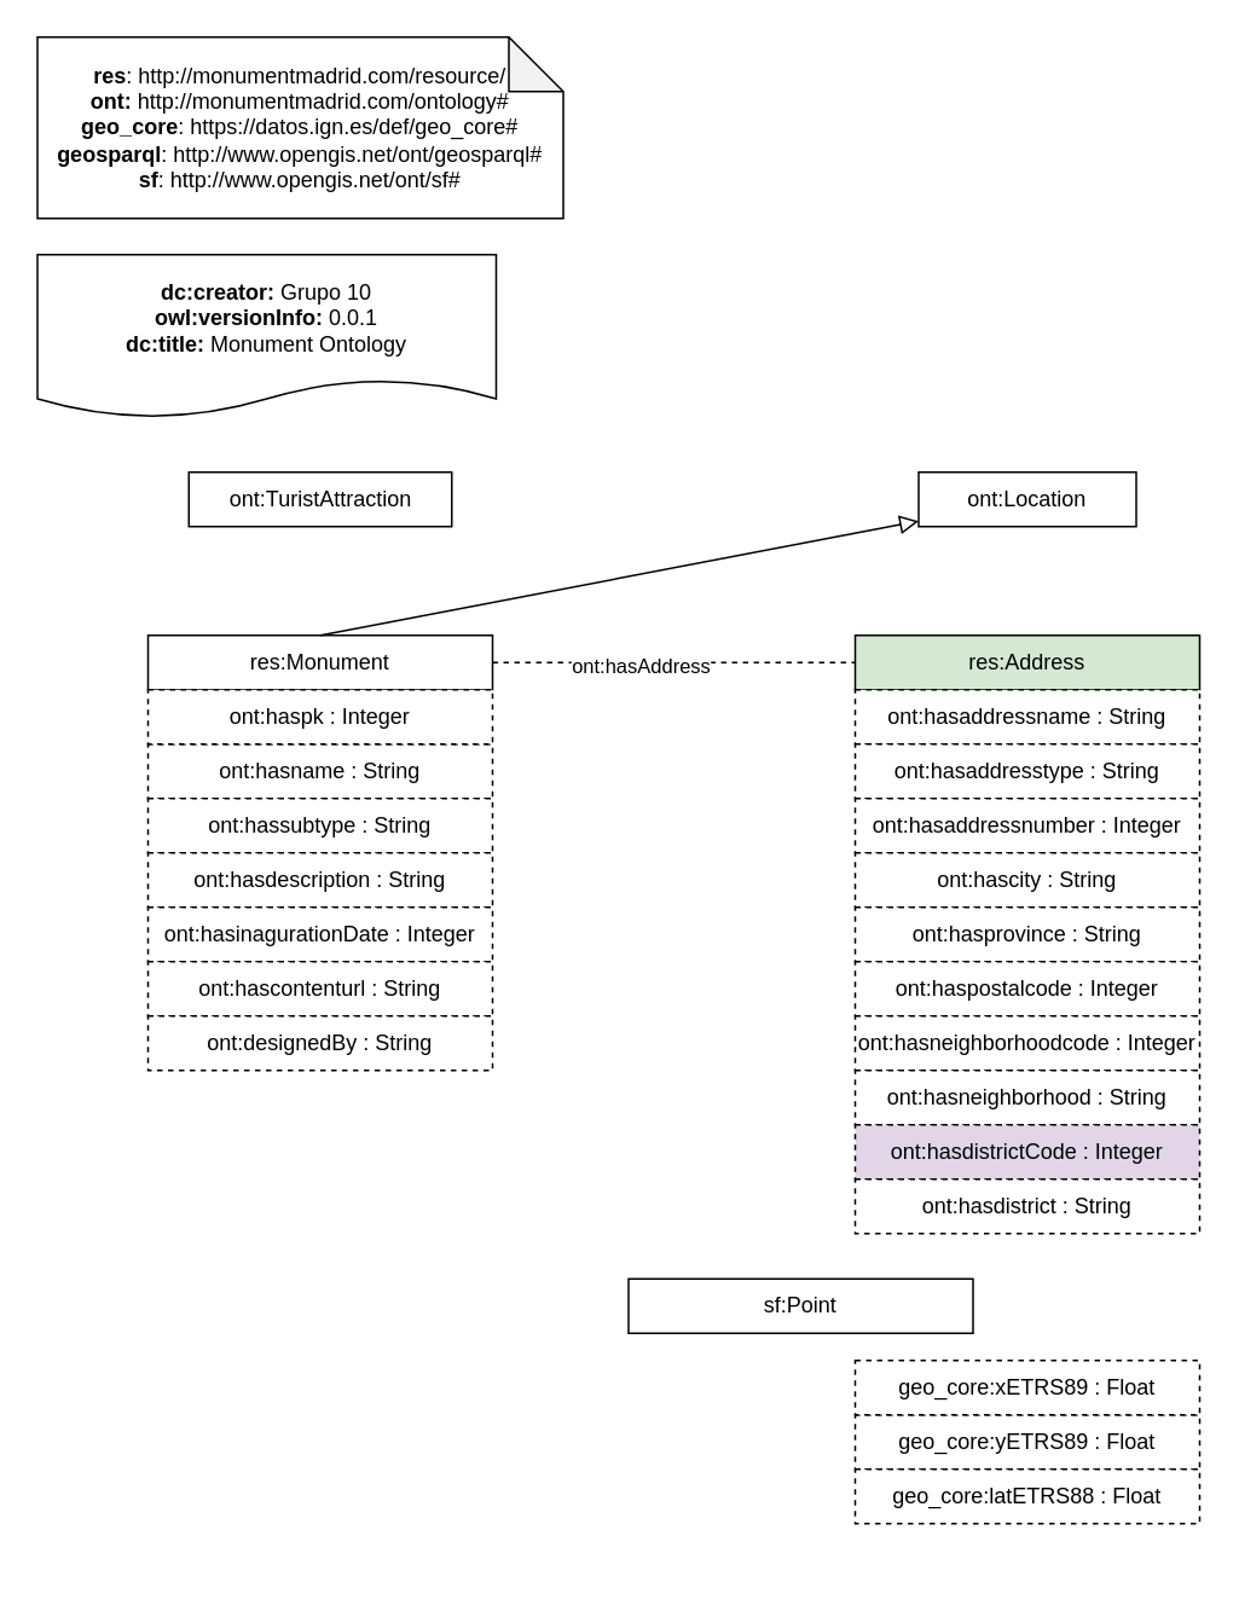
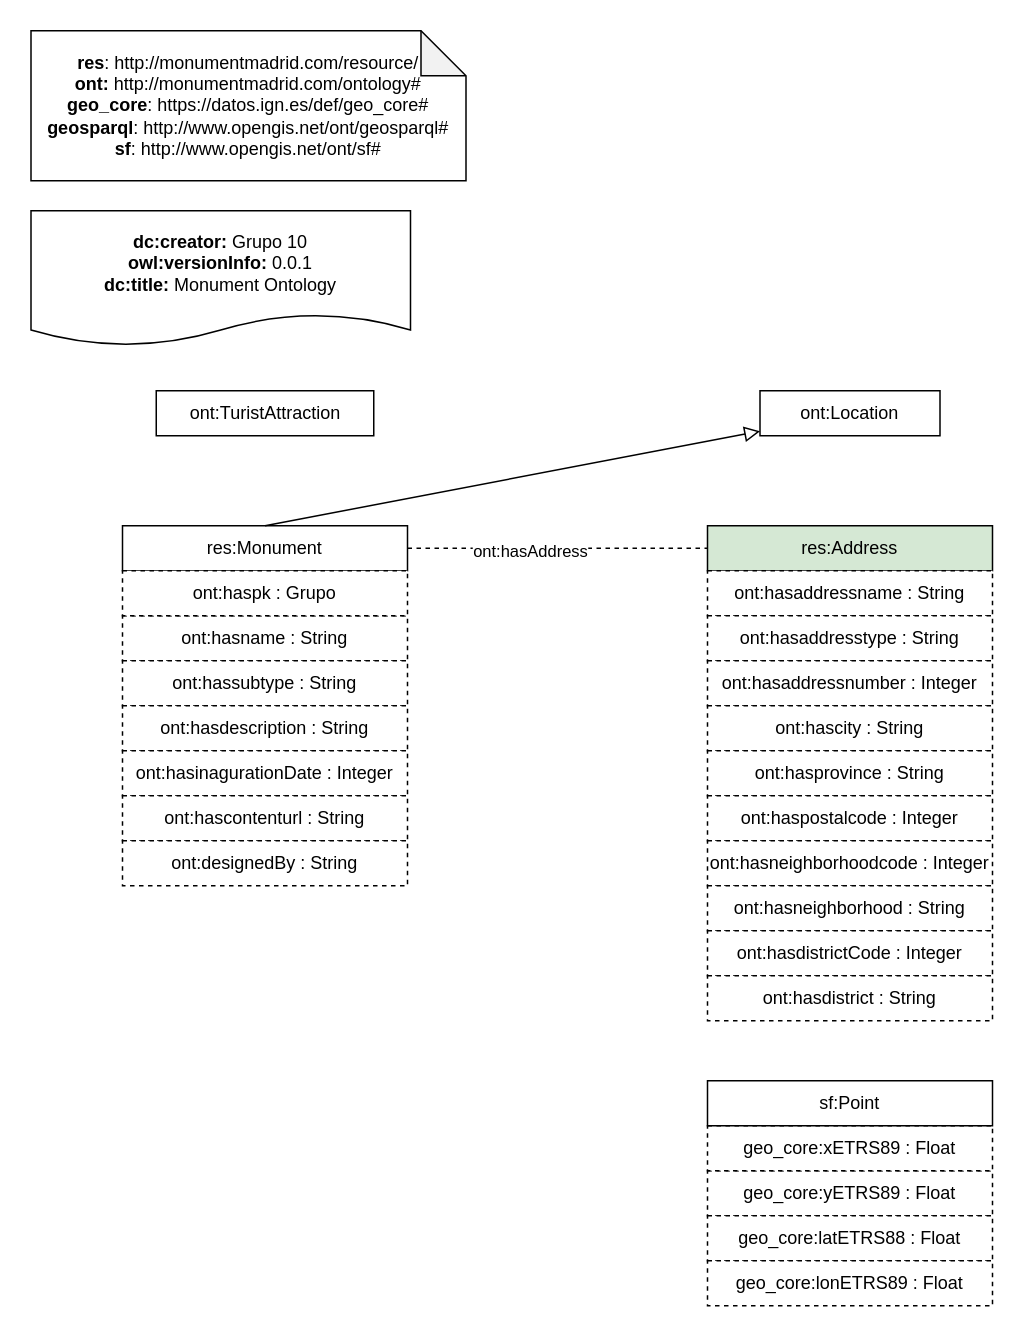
  <mxCell id="0" />
  <mxCell id="1" parent="0" />
  <mxCell id="2" value="&lt;div&gt;&lt;b&gt;res&lt;/b&gt;: http://monumentmadrid.com/resource/&lt;/div&gt;&lt;div&gt;&lt;b&gt;ont:&lt;/b&gt; http://monumentmadrid.com/ontology#&lt;br&gt;&lt;/div&gt;&lt;div&gt;&lt;div&gt;&lt;b&gt;geo_core&lt;/b&gt;: https://datos.ign.es/def/geo_core#&lt;/div&gt;&lt;div&gt;&lt;b&gt;geosparql&lt;/b&gt;: http://www.opengis.net/ont/geosparql#&lt;/div&gt;&lt;div&gt;&lt;b&gt;sf&lt;/b&gt;: http://www.opengis.net/ont/sf#&lt;/div&gt;&lt;/div&gt;" style="shape=note;whiteSpace=wrap;html=1;backgroundOutline=1;darkOpacity=0.05;" parent="1" vertex="1"><mxGeometry x="20" y="20" width="290" height="100" as="geometry" /></mxCell>
  <mxCell id="3" value="&lt;div&gt;&lt;b&gt;dc:creator:&lt;/b&gt;&amp;nbsp;Grupo 10&lt;/div&gt;&lt;div&gt;&lt;b&gt;owl:versionInfo:&lt;/b&gt; 0.0.1&lt;/div&gt;&lt;div&gt;&lt;b&gt;dc:title:&lt;/b&gt;&amp;nbsp;Monument Ontology&lt;/div&gt;" style="shape=document;whiteSpace=wrap;html=1;boundedLbl=1;labelBackgroundColor=#ffffff;strokeColor=#000000;fontSize=12;fontColor=#000000;size=0.233;" parent="1" vertex="1"><mxGeometry x="20" y="140" width="253" height="90" as="geometry" /></mxCell>
  <mxCell id="4" value="res:Monument" style="rounded=0;whiteSpace=wrap;html=1;snapToPoint=1;points=[[0.1,0],[0.2,0],[0.3,0],[0.4,0],[0.5,0],[0.6,0],[0.7,0],[0.8,0],[0.9,0],[0,0.1],[0,0.3],[0,0.5],[0,0.7],[0,0.9],[0.1,1],[0.2,1],[0.3,1],[0.4,1],[0.5,1],[0.6,1],[0.7,1],[0.8,1],[0.9,1],[1,0.1],[1,0.3],[1,0.5],[1,0.7],[1,0.9]];" parent="1" vertex="1"><mxGeometry x="81" y="350" width="190" height="30" as="geometry" /></mxCell>
  <mxCell id="5" value="ont:hasname : String" style="rounded=0;whiteSpace=wrap;html=1;snapToPoint=1;points=[[0.1,0],[0.2,0],[0.3,0],[0.4,0],[0.5,0],[0.6,0],[0.7,0],[0.8,0],[0.9,0],[0,0.1],[0,0.3],[0,0.5],[0,0.7],[0,0.9],[0.1,1],[0.2,1],[0.3,1],[0.4,1],[0.5,1],[0.6,1],[0.7,1],[0.8,1],[0.9,1],[1,0.1],[1,0.3],[1,0.5],[1,0.7],[1,0.9]];dashed=1;" parent="1" vertex="1"><mxGeometry x="81" y="410" width="190" height="30" as="geometry" /></mxCell>
  <mxCell id="6" value="ont:hassubtype : String" style="rounded=0;whiteSpace=wrap;html=1;snapToPoint=1;points=[[0.1,0],[0.2,0],[0.3,0],[0.4,0],[0.5,0],[0.6,0],[0.7,0],[0.8,0],[0.9,0],[0,0.1],[0,0.3],[0,0.5],[0,0.7],[0,0.9],[0.1,1],[0.2,1],[0.3,1],[0.4,1],[0.5,1],[0.6,1],[0.7,1],[0.8,1],[0.9,1],[1,0.1],[1,0.3],[1,0.5],[1,0.7],[1,0.9]];dashed=1;" parent="1" vertex="1"><mxGeometry x="81" y="440" width="190" height="30" as="geometry" /></mxCell>
  <mxCell id="7" value="ont:hasdescription : String" style="rounded=0;whiteSpace=wrap;html=1;snapToPoint=1;points=[[0.1,0],[0.2,0],[0.3,0],[0.4,0],[0.5,0],[0.6,0],[0.7,0],[0.8,0],[0.9,0],[0,0.1],[0,0.3],[0,0.5],[0,0.7],[0,0.9],[0.1,1],[0.2,1],[0.3,1],[0.4,1],[0.5,1],[0.6,1],[0.7,1],[0.8,1],[0.9,1],[1,0.1],[1,0.3],[1,0.5],[1,0.7],[1,0.9]];dashed=1;" parent="1" vertex="1"><mxGeometry x="81" y="470" width="190" height="30" as="geometry" /></mxCell>
  <mxCell id="8" value="ont:hasinagurationDate : Integer" style="rounded=0;whiteSpace=wrap;html=1;snapToPoint=1;points=[[0.1,0],[0.2,0],[0.3,0],[0.4,0],[0.5,0],[0.6,0],[0.7,0],[0.8,0],[0.9,0],[0,0.1],[0,0.3],[0,0.5],[0,0.7],[0,0.9],[0.1,1],[0.2,1],[0.3,1],[0.4,1],[0.5,1],[0.6,1],[0.7,1],[0.8,1],[0.9,1],[1,0.1],[1,0.3],[1,0.5],[1,0.7],[1,0.9]];dashed=1;" parent="1" vertex="1"><mxGeometry x="81" y="500" width="190" height="30" as="geometry" /></mxCell>
  <mxCell id="9" value="ont:hascontenturl : String" style="rounded=0;whiteSpace=wrap;html=1;snapToPoint=1;points=[[0.1,0],[0.2,0],[0.3,0],[0.4,0],[0.5,0],[0.6,0],[0.7,0],[0.8,0],[0.9,0],[0,0.1],[0,0.3],[0,0.5],[0,0.7],[0,0.9],[0.1,1],[0.2,1],[0.3,1],[0.4,1],[0.5,1],[0.6,1],[0.7,1],[0.8,1],[0.9,1],[1,0.1],[1,0.3],[1,0.5],[1,0.7],[1,0.9]];dashed=1;" parent="1" vertex="1"><mxGeometry x="81" y="530" width="190" height="30" as="geometry" /></mxCell>
  <mxCell id="10" value="" style="endArrow=block;html=1;fontColor=#000099;exitX=0.5;exitY=0;exitDx=0;exitDy=0;endFill=0;endSize=8;arcSize=0;rounded=0;" parent="1" source="4" target="26" edge="1"><mxGeometry width="50" height="50" relative="1" as="geometry"><mxPoint x="176" y="340" as="sourcePoint" /><mxPoint x="59" y="280" as="targetPoint" /></mxGeometry></mxCell>
  <mxCell id="11" value="ont:TuristAttraction" style="rounded=0;whiteSpace=wrap;html=1;snapToPoint=1;points=[[0.1,0],[0.2,0],[0.3,0],[0.4,0],[0.5,0],[0.6,0],[0.7,0],[0.8,0],[0.9,0],[0,0.1],[0,0.3],[0,0.5],[0,0.7],[0,0.9],[0.1,1],[0.2,1],[0.3,1],[0.4,1],[0.5,1],[0.6,1],[0.7,1],[0.8,1],[0.9,1],[1,0.1],[1,0.3],[1,0.5],[1,0.7],[1,0.9]];" parent="1" vertex="1"><mxGeometry x="103.5" y="260" width="145" height="30" as="geometry" /></mxCell>
- <mxCell id="12" value="ont:haspk : Integer" style="rounded=0;whiteSpace=wrap;html=1;snapToPoint=1;points=[[0.1,0],[0.2,0],[0.3,0],[0.4,0],[0.5,0],[0.6,0],[0.7,0],[0.8,0],[0.9,0],[0,0.1],[0,0.3],[0,0.5],[0,0.7],[0,0.9],[0.1,1],[0.2,1],[0.3,1],[0.4,1],[0.5,1],[0.6,1],[0.7,1],[0.8,1],[0.9,1],[1,0.1],[1,0.3],[1,0.5],[1,0.7],[1,0.9]];dashed=1;" parent="1" vertex="1"><mxGeometry x="81" y="380" width="190" height="30" as="geometry" /></mxCell>
+ <mxCell id="12" value="ont:haspk : Grupo" style="rounded=0;whiteSpace=wrap;html=1;snapToPoint=1;points=[[0.1,0],[0.2,0],[0.3,0],[0.4,0],[0.5,0],[0.6,0],[0.7,0],[0.8,0],[0.9,0],[0,0.1],[0,0.3],[0,0.5],[0,0.7],[0,0.9],[0.1,1],[0.2,1],[0.3,1],[0.4,1],[0.5,1],[0.6,1],[0.7,1],[0.8,1],[0.9,1],[1,0.1],[1,0.3],[1,0.5],[1,0.7],[1,0.9]];dashed=1;" parent="1" vertex="1"><mxGeometry x="81" y="380" width="190" height="30" as="geometry" /></mxCell>
  <mxCell id="13" value="res:Address" style="rounded=0;whiteSpace=wrap;html=1;snapToPoint=1;points=[[0.1,0],[0.2,0],[0.3,0],[0.4,0],[0.5,0],[0.6,0],[0.7,0],[0.8,0],[0.9,0],[0,0.1],[0,0.3],[0,0.5],[0,0.7],[0,0.9],[0.1,1],[0.2,1],[0.3,1],[0.4,1],[0.5,1],[0.6,1],[0.7,1],[0.8,1],[0.9,1],[1,0.1],[1,0.3],[1,0.5],[1,0.7],[1,0.9]];fillColor=#d5e8d4;" parent="1" vertex="1"><mxGeometry x="471" y="350" width="190" height="30" as="geometry" /></mxCell>
  <mxCell id="14" value="ont:hasaddressname : String" style="rounded=0;whiteSpace=wrap;html=1;snapToPoint=1;points=[[0.1,0],[0.2,0],[0.3,0],[0.4,0],[0.5,0],[0.6,0],[0.7,0],[0.8,0],[0.9,0],[0,0.1],[0,0.3],[0,0.5],[0,0.7],[0,0.9],[0.1,1],[0.2,1],[0.3,1],[0.4,1],[0.5,1],[0.6,1],[0.7,1],[0.8,1],[0.9,1],[1,0.1],[1,0.3],[1,0.5],[1,0.7],[1,0.9]];dashed=1;" parent="1" vertex="1"><mxGeometry x="471" y="380" width="190" height="30" as="geometry" /></mxCell>
  <mxCell id="15" value="ont:hasaddresstype : String" style="rounded=0;whiteSpace=wrap;html=1;snapToPoint=1;points=[[0.1,0],[0.2,0],[0.3,0],[0.4,0],[0.5,0],[0.6,0],[0.7,0],[0.8,0],[0.9,0],[0,0.1],[0,0.3],[0,0.5],[0,0.7],[0,0.9],[0.1,1],[0.2,1],[0.3,1],[0.4,1],[0.5,1],[0.6,1],[0.7,1],[0.8,1],[0.9,1],[1,0.1],[1,0.3],[1,0.5],[1,0.7],[1,0.9]];dashed=1;" parent="1" vertex="1"><mxGeometry x="471" y="410" width="190" height="30" as="geometry" /></mxCell>
  <mxCell id="16" value="ont:hasaddressnumber : Integer" style="rounded=0;whiteSpace=wrap;html=1;snapToPoint=1;points=[[0.1,0],[0.2,0],[0.3,0],[0.4,0],[0.5,0],[0.6,0],[0.7,0],[0.8,0],[0.9,0],[0,0.1],[0,0.3],[0,0.5],[0,0.7],[0,0.9],[0.1,1],[0.2,1],[0.3,1],[0.4,1],[0.5,1],[0.6,1],[0.7,1],[0.8,1],[0.9,1],[1,0.1],[1,0.3],[1,0.5],[1,0.7],[1,0.9]];dashed=1;" parent="1" vertex="1"><mxGeometry x="471" y="440" width="190" height="30" as="geometry" /></mxCell>
  <mxCell id="17" value="ont:hascity : String" style="rounded=0;whiteSpace=wrap;html=1;snapToPoint=1;points=[[0.1,0],[0.2,0],[0.3,0],[0.4,0],[0.5,0],[0.6,0],[0.7,0],[0.8,0],[0.9,0],[0,0.1],[0,0.3],[0,0.5],[0,0.7],[0,0.9],[0.1,1],[0.2,1],[0.3,1],[0.4,1],[0.5,1],[0.6,1],[0.7,1],[0.8,1],[0.9,1],[1,0.1],[1,0.3],[1,0.5],[1,0.7],[1,0.9]];dashed=1;" parent="1" vertex="1"><mxGeometry x="471" y="470" width="190" height="30" as="geometry" /></mxCell>
  <mxCell id="18" value="ont:hasprovince : String" style="rounded=0;whiteSpace=wrap;html=1;snapToPoint=1;points=[[0.1,0],[0.2,0],[0.3,0],[0.4,0],[0.5,0],[0.6,0],[0.7,0],[0.8,0],[0.9,0],[0,0.1],[0,0.3],[0,0.5],[0,0.7],[0,0.9],[0.1,1],[0.2,1],[0.3,1],[0.4,1],[0.5,1],[0.6,1],[0.7,1],[0.8,1],[0.9,1],[1,0.1],[1,0.3],[1,0.5],[1,0.7],[1,0.9]];dashed=1;" parent="1" vertex="1"><mxGeometry x="471" y="500" width="190" height="30" as="geometry" /></mxCell>
  <mxCell id="19" value="ont:haspostalcode : Integer" style="rounded=0;whiteSpace=wrap;html=1;snapToPoint=1;points=[[0.1,0],[0.2,0],[0.3,0],[0.4,0],[0.5,0],[0.6,0],[0.7,0],[0.8,0],[0.9,0],[0,0.1],[0,0.3],[0,0.5],[0,0.7],[0,0.9],[0.1,1],[0.2,1],[0.3,1],[0.4,1],[0.5,1],[0.6,1],[0.7,1],[0.8,1],[0.9,1],[1,0.1],[1,0.3],[1,0.5],[1,0.7],[1,0.9]];dashed=1;" parent="1" vertex="1"><mxGeometry x="471" y="530" width="190" height="30" as="geometry" /></mxCell>
  <mxCell id="20" value="ont:hasneighborhoodcode : Integer" style="rounded=0;whiteSpace=wrap;html=1;snapToPoint=1;points=[[0.1,0],[0.2,0],[0.3,0],[0.4,0],[0.5,0],[0.6,0],[0.7,0],[0.8,0],[0.9,0],[0,0.1],[0,0.3],[0,0.5],[0,0.7],[0,0.9],[0.1,1],[0.2,1],[0.3,1],[0.4,1],[0.5,1],[0.6,1],[0.7,1],[0.8,1],[0.9,1],[1,0.1],[1,0.3],[1,0.5],[1,0.7],[1,0.9]];dashed=1;" parent="1" vertex="1"><mxGeometry x="471" y="560" width="190" height="30" as="geometry" /></mxCell>
  <mxCell id="21" value="ont:hasneighborhood : String" style="rounded=0;whiteSpace=wrap;html=1;snapToPoint=1;points=[[0.1,0],[0.2,0],[0.3,0],[0.4,0],[0.5,0],[0.6,0],[0.7,0],[0.8,0],[0.9,0],[0,0.1],[0,0.3],[0,0.5],[0,0.7],[0,0.9],[0.1,1],[0.2,1],[0.3,1],[0.4,1],[0.5,1],[0.6,1],[0.7,1],[0.8,1],[0.9,1],[1,0.1],[1,0.3],[1,0.5],[1,0.7],[1,0.9]];dashed=1;" parent="1" vertex="1"><mxGeometry x="471" y="590" width="190" height="30" as="geometry" /></mxCell>
- <mxCell id="22" value="ont:hasdistrictCode : Integer" style="rounded=0;whiteSpace=wrap;html=1;snapToPoint=1;points=[[0.1,0],[0.2,0],[0.3,0],[0.4,0],[0.5,0],[0.6,0],[0.7,0],[0.8,0],[0.9,0],[0,0.1],[0,0.3],[0,0.5],[0,0.7],[0,0.9],[0.1,1],[0.2,1],[0.3,1],[0.4,1],[0.5,1],[0.6,1],[0.7,1],[0.8,1],[0.9,1],[1,0.1],[1,0.3],[1,0.5],[1,0.7],[1,0.9]];dashed=1;fillColor=#e1d5e7;" parent="1" vertex="1"><mxGeometry x="471" y="620" width="190" height="30" as="geometry" /></mxCell>
+ <mxCell id="22" value="ont:hasdistrictCode : Integer" style="rounded=0;whiteSpace=wrap;html=1;snapToPoint=1;points=[[0.1,0],[0.2,0],[0.3,0],[0.4,0],[0.5,0],[0.6,0],[0.7,0],[0.8,0],[0.9,0],[0,0.1],[0,0.3],[0,0.5],[0,0.7],[0,0.9],[0.1,1],[0.2,1],[0.3,1],[0.4,1],[0.5,1],[0.6,1],[0.7,1],[0.8,1],[0.9,1],[1,0.1],[1,0.3],[1,0.5],[1,0.7],[1,0.9]];dashed=1;" parent="1" vertex="1"><mxGeometry x="471" y="620" width="190" height="30" as="geometry" /></mxCell>
  <mxCell id="23" value="ont:hasdistrict : String" style="rounded=0;whiteSpace=wrap;html=1;snapToPoint=1;points=[[0.1,0],[0.2,0],[0.3,0],[0.4,0],[0.5,0],[0.6,0],[0.7,0],[0.8,0],[0.9,0],[0,0.1],[0,0.3],[0,0.5],[0,0.7],[0,0.9],[0.1,1],[0.2,1],[0.3,1],[0.4,1],[0.5,1],[0.6,1],[0.7,1],[0.8,1],[0.9,1],[1,0.1],[1,0.3],[1,0.5],[1,0.7],[1,0.9]];dashed=1;" parent="1" vertex="1"><mxGeometry x="471" y="650" width="190" height="30" as="geometry" /></mxCell>
  <mxCell id="24" value="geo_core:yETRS89 : Float" style="rounded=0;whiteSpace=wrap;html=1;snapToPoint=1;points=[[0.1,0],[0.2,0],[0.3,0],[0.4,0],[0.5,0],[0.6,0],[0.7,0],[0.8,0],[0.9,0],[0,0.1],[0,0.3],[0,0.5],[0,0.7],[0,0.9],[0.1,1],[0.2,1],[0.3,1],[0.4,1],[0.5,1],[0.6,1],[0.7,1],[0.8,1],[0.9,1],[1,0.1],[1,0.3],[1,0.5],[1,0.7],[1,0.9]];dashed=1;" parent="1" vertex="1"><mxGeometry x="471" y="780" width="190" height="30" as="geometry" /></mxCell>
  <mxCell id="25" value="geo_core:latETRS88 : Float" style="rounded=0;whiteSpace=wrap;html=1;snapToPoint=1;points=[[0.1,0],[0.2,0],[0.3,0],[0.4,0],[0.5,0],[0.6,0],[0.7,0],[0.8,0],[0.9,0],[0,0.1],[0,0.3],[0,0.5],[0,0.7],[0,0.9],[0.1,1],[0.2,1],[0.3,1],[0.4,1],[0.5,1],[0.6,1],[0.7,1],[0.8,1],[0.9,1],[1,0.1],[1,0.3],[1,0.5],[1,0.7],[1,0.9]];dashed=1;" parent="1" vertex="1"><mxGeometry x="471" y="810" width="190" height="30" as="geometry" /></mxCell>
  <mxCell id="26" value="ont:Location" style="rounded=0;whiteSpace=wrap;html=1;snapToPoint=1;points=[[0.1,0],[0.2,0],[0.3,0],[0.4,0],[0.5,0],[0.6,0],[0.7,0],[0.8,0],[0.9,0],[0,0.1],[0,0.3],[0,0.5],[0,0.7],[0,0.9],[0.1,1],[0.2,1],[0.3,1],[0.4,1],[0.5,1],[0.6,1],[0.7,1],[0.8,1],[0.9,1],[1,0.1],[1,0.3],[1,0.5],[1,0.7],[1,0.9]];" parent="1" vertex="1"><mxGeometry x="506" y="260" width="120" height="30" as="geometry" /></mxCell>
  <mxCell id="27" value="" style="endArrow=none;html=1;exitX=1;exitY=0.5;exitDx=0;exitDy=0;entryX=0;entryY=0.5;entryDx=0;entryDy=0;endSize=8;dashed=1;arcSize=0;rounded=0;" parent="1" source="4" target="13" edge="1"><mxGeometry width="50" height="50" relative="1" as="geometry"><mxPoint x="281" y="310" as="sourcePoint" /><mxPoint x="455" y="310" as="targetPoint" /></mxGeometry></mxCell>
  <mxCell id="28" value="&lt;div&gt;ont:hasAddress&lt;/div&gt;" style="edgeLabel;html=1;align=center;verticalAlign=middle;resizable=0;points=[];" parent="27" vertex="1" connectable="0"><mxGeometry x="-0.191" y="-1" relative="1" as="geometry"><mxPoint as="offset" /></mxGeometry></mxCell>
  <mxCell id="29" value="geo_core:xETRS89 : Float" style="rounded=0;whiteSpace=wrap;html=1;snapToPoint=1;points=[[0.1,0],[0.2,0],[0.3,0],[0.4,0],[0.5,0],[0.6,0],[0.7,0],[0.8,0],[0.9,0],[0,0.1],[0,0.3],[0,0.5],[0,0.7],[0,0.9],[0.1,1],[0.2,1],[0.3,1],[0.4,1],[0.5,1],[0.6,1],[0.7,1],[0.8,1],[0.9,1],[1,0.1],[1,0.3],[1,0.5],[1,0.7],[1,0.9]];dashed=1;" parent="1" vertex="1"><mxGeometry x="471" y="750" width="190" height="30" as="geometry" /></mxCell>
- <mxCell id="30" value="sf:Point" style="rounded=0;whiteSpace=wrap;html=1;snapToPoint=1;points=[[0.1,0],[0.2,0],[0.3,0],[0.4,0],[0.5,0],[0.6,0],[0.7,0],[0.8,0],[0.9,0],[0,0.1],[0,0.3],[0,0.5],[0,0.7],[0,0.9],[0.1,1],[0.2,1],[0.3,1],[0.4,1],[0.5,1],[0.6,1],[0.7,1],[0.8,1],[0.9,1],[1,0.1],[1,0.3],[1,0.5],[1,0.7],[1,0.9]];" parent="1" vertex="1"><mxGeometry x="346" y="705" width="190" height="30" as="geometry" /></mxCell>
+ <mxCell id="30" value="sf:Point" style="rounded=0;whiteSpace=wrap;html=1;snapToPoint=1;points=[[0.1,0],[0.2,0],[0.3,0],[0.4,0],[0.5,0],[0.6,0],[0.7,0],[0.8,0],[0.9,0],[0,0.1],[0,0.3],[0,0.5],[0,0.7],[0,0.9],[0.1,1],[0.2,1],[0.3,1],[0.4,1],[0.5,1],[0.6,1],[0.7,1],[0.8,1],[0.9,1],[1,0.1],[1,0.3],[1,0.5],[1,0.7],[1,0.9]];" parent="1" vertex="1"><mxGeometry x="471" y="720" width="190" height="30" as="geometry" /></mxCell>
+ <mxCell id="31" value="geo_core:lonETRS89 : Float" style="rounded=0;whiteSpace=wrap;html=1;snapToPoint=1;points=[[0.1,0],[0.2,0],[0.3,0],[0.4,0],[0.5,0],[0.6,0],[0.7,0],[0.8,0],[0.9,0],[0,0.1],[0,0.3],[0,0.5],[0,0.7],[0,0.9],[0.1,1],[0.2,1],[0.3,1],[0.4,1],[0.5,1],[0.6,1],[0.7,1],[0.8,1],[0.9,1],[1,0.1],[1,0.3],[1,0.5],[1,0.7],[1,0.9]];dashed=1;" parent="1" vertex="1"><mxGeometry x="471" y="840" width="190" height="30" as="geometry" /></mxCell>
  <mxCell id="32" value="ont:designedBy : String" style="rounded=0;whiteSpace=wrap;html=1;snapToPoint=1;points=[[0.1,0],[0.2,0],[0.3,0],[0.4,0],[0.5,0],[0.6,0],[0.7,0],[0.8,0],[0.9,0],[0,0.1],[0,0.3],[0,0.5],[0,0.7],[0,0.9],[0.1,1],[0.2,1],[0.3,1],[0.4,1],[0.5,1],[0.6,1],[0.7,1],[0.8,1],[0.9,1],[1,0.1],[1,0.3],[1,0.5],[1,0.7],[1,0.9]];dashed=1;" vertex="1" parent="1"><mxGeometry x="81" y="560" width="190" height="30" as="geometry" /></mxCell>
